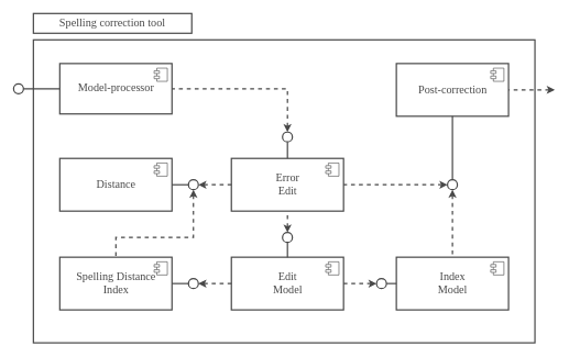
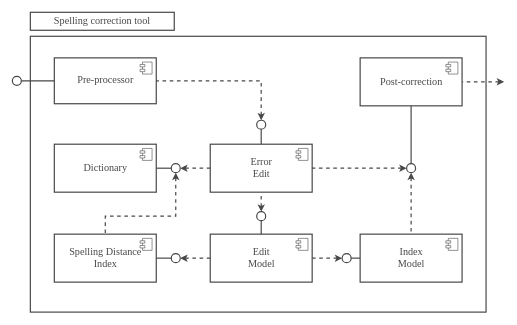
  <mxCell id="0" />
  <mxCell id="1" parent="0" />
  <mxCell id="2" value="" style="rounded=0;whiteSpace=wrap;html=1;strokeWidth=2;strokeColor=#484848;" parent="1" vertex="1"><mxGeometry x="50" y="60" width="760" height="460" as="geometry" /></mxCell>
  <mxCell id="3" value="&lt;font color=&quot;#484848&quot; face=&quot;montserrat semibold&quot;&gt;&lt;span style=&quot;font-size: 17px&quot;&gt;Post-correction&lt;/span&gt;&lt;/font&gt;" style="html=1;dropTarget=0;strokeWidth=2;strokeColor=#484848;" parent="1" vertex="1"><mxGeometry x="600" y="96" width="170" height="80" as="geometry" /></mxCell>
  <mxCell id="4" value="" style="shape=module;jettyWidth=8;jettyHeight=4;strokeColor=#484848;" parent="3" vertex="1"><mxGeometry x="1" width="20" height="20" relative="1" as="geometry"><mxPoint x="-27" y="7" as="offset" /></mxGeometry></mxCell>
  <mxCell id="5" value="&lt;font style=&quot;font-size: 17px&quot;&gt;&lt;span style=&quot;color: rgb(72 , 72 , 72) ; font-family: &amp;#34;montserrat semibold&amp;#34;&quot;&gt;Edit&lt;br&gt;&lt;/span&gt;&lt;span style=&quot;color: rgb(72 , 72 , 72) ; font-family: &amp;#34;montserrat semibold&amp;#34;&quot;&gt;Model&lt;/span&gt;&lt;/font&gt;" style="html=1;dropTarget=0;strokeWidth=2;strokeColor=#484848;" parent="1" vertex="1"><mxGeometry x="350" y="390" width="170" height="80" as="geometry" /></mxCell>
  <mxCell id="6" value="" style="shape=module;jettyWidth=8;jettyHeight=4;strokeColor=#484848;" parent="5" vertex="1"><mxGeometry x="1" width="20" height="20" relative="1" as="geometry"><mxPoint x="-27" y="7" as="offset" /></mxGeometry></mxCell>
  <mxCell id="7" value="&lt;font color=&quot;#484848&quot; face=&quot;Montserrat Semibold&quot;&gt;&lt;span style=&quot;font-size: 17px&quot;&gt;Spelling correction tool&lt;/span&gt;&lt;/font&gt;" style="rounded=0;whiteSpace=wrap;html=1;strokeColor=#484848;strokeWidth=2;" parent="1" vertex="1"><mxGeometry x="50" y="20" width="240" height="30" as="geometry" /></mxCell>
- <mxCell id="8" value="&lt;font color=&quot;#484848&quot; face=&quot;montserrat semibold&quot; style=&quot;font-size: 17px&quot;&gt;Model-processor&lt;/font&gt;" style="html=1;dropTarget=0;strokeWidth=2;strokeColor=#484848;" parent="1" vertex="1"><mxGeometry x="90" y="96" width="170" height="76.5" as="geometry" /></mxCell>
+ <mxCell id="8" value="&lt;font color=&quot;#484848&quot; face=&quot;montserrat semibold&quot; style=&quot;font-size: 17px&quot;&gt;Pre-processor&lt;/font&gt;" style="html=1;dropTarget=0;strokeWidth=2;strokeColor=#484848;" parent="1" vertex="1"><mxGeometry x="90" y="96" width="170" height="76.5" as="geometry" /></mxCell>
  <mxCell id="9" value="" style="shape=module;jettyWidth=8;jettyHeight=4;strokeColor=#484848;" parent="8" vertex="1"><mxGeometry x="1" width="20" height="20" relative="1" as="geometry"><mxPoint x="-27" y="7" as="offset" /></mxGeometry></mxCell>
  <mxCell id="10" value="&lt;font color=&quot;#484848&quot; face=&quot;montserrat semibold&quot; style=&quot;font-size: 17px&quot;&gt;Index&lt;br&gt;Model&lt;/font&gt;" style="html=1;dropTarget=0;strokeWidth=2;strokeColor=#484848;" parent="1" vertex="1"><mxGeometry x="600" y="390" width="170" height="80" as="geometry" /></mxCell>
  <mxCell id="11" value="" style="shape=module;jettyWidth=8;jettyHeight=4;strokeColor=#484848;" parent="10" vertex="1"><mxGeometry x="1" width="20" height="20" relative="1" as="geometry"><mxPoint x="-27" y="7" as="offset" /></mxGeometry></mxCell>
  <mxCell id="12" value="" style="ellipse;whiteSpace=wrap;html=1;aspect=fixed;strokeColor=#484848;strokeWidth=2;" parent="1" vertex="1"><mxGeometry x="20" y="126.75" width="15" height="15" as="geometry" /></mxCell>
  <mxCell id="13" style="edgeStyle=orthogonalEdgeStyle;rounded=0;orthogonalLoop=1;jettySize=auto;html=1;startArrow=none;startFill=0;endArrow=none;endFill=0;strokeColor=#484848;strokeWidth=2;exitX=1;exitY=0.5;exitDx=0;exitDy=0;entryX=0;entryY=0.5;entryDx=0;entryDy=0;" parent="1" source="12" target="8" edge="1"><mxGeometry relative="1" as="geometry"><mxPoint x="-10" y="90" as="sourcePoint" /><mxPoint x="-190" y="-100" as="targetPoint" /><Array as="points"><mxPoint x="80" y="134" /><mxPoint x="80" y="134" /></Array></mxGeometry></mxCell>
  <mxCell id="14" value="" style="ellipse;whiteSpace=wrap;html=1;aspect=fixed;strokeColor=#484848;strokeWidth=2;" parent="1" vertex="1"><mxGeometry x="427.5" y="352.5" width="15" height="15" as="geometry" /></mxCell>
  <mxCell id="15" value="" style="ellipse;whiteSpace=wrap;html=1;aspect=fixed;strokeColor=#484848;strokeWidth=2;" parent="1" vertex="1"><mxGeometry x="570" y="422.5" width="15" height="15" as="geometry" /></mxCell>
  <mxCell id="16" style="edgeStyle=orthogonalEdgeStyle;rounded=0;orthogonalLoop=1;jettySize=auto;html=1;startArrow=none;startFill=0;endArrow=none;endFill=0;strokeColor=#484848;strokeWidth=2;exitX=0.5;exitY=1;exitDx=0;exitDy=0;entryX=0.5;entryY=0;entryDx=0;entryDy=0;" parent="1" source="14" target="5" edge="1"><mxGeometry relative="1" as="geometry"><mxPoint x="290" y="179.71" as="sourcePoint" /><mxPoint x="355" y="179.71" as="targetPoint" /><Array as="points"><mxPoint x="435" y="380" /><mxPoint x="435" y="380" /></Array></mxGeometry></mxCell>
  <mxCell id="17" style="edgeStyle=orthogonalEdgeStyle;rounded=0;orthogonalLoop=1;jettySize=auto;html=1;startArrow=none;startFill=0;endArrow=none;endFill=0;strokeColor=#484848;strokeWidth=2;exitX=1;exitY=0.5;exitDx=0;exitDy=0;entryX=0;entryY=0.5;entryDx=0;entryDy=0;" parent="1" source="15" target="10" edge="1"><mxGeometry relative="1" as="geometry"><mxPoint x="312.5" y="153.5" as="sourcePoint" /><mxPoint x="312.5" y="210" as="targetPoint" /><Array as="points"><mxPoint x="585" y="430" /><mxPoint x="585" y="430" /></Array></mxGeometry></mxCell>
  <mxCell id="18" value="" style="ellipse;whiteSpace=wrap;html=1;aspect=fixed;strokeColor=#484848;strokeWidth=2;" parent="1" vertex="1"><mxGeometry x="677.5" y="272.5" width="15" height="15" as="geometry" /></mxCell>
  <mxCell id="19" style="edgeStyle=orthogonalEdgeStyle;rounded=0;orthogonalLoop=1;jettySize=auto;html=1;startArrow=none;startFill=0;endArrow=none;endFill=0;strokeColor=#484848;strokeWidth=2;entryX=0.5;entryY=1;entryDx=0;entryDy=0;exitX=0.5;exitY=0;exitDx=0;exitDy=0;" parent="1" source="18" target="3" edge="1"><mxGeometry relative="1" as="geometry"><mxPoint x="418" y="290" as="sourcePoint" /><mxPoint x="312.5" y="230" as="targetPoint" /><Array as="points"><mxPoint x="685" y="220" /><mxPoint x="685" y="220" /></Array></mxGeometry></mxCell>
  <mxCell id="20" style="edgeStyle=orthogonalEdgeStyle;rounded=0;orthogonalLoop=1;jettySize=auto;html=1;endArrow=none;endFill=0;strokeWidth=2;strokeColor=#484848;dashed=1;startArrow=classic;startFill=1;entryX=1;entryY=0.5;entryDx=0;entryDy=0;exitX=0.5;exitY=0;exitDx=0;exitDy=0;" parent="1" source="24" target="8" edge="1"><mxGeometry relative="1" as="geometry"><mxPoint x="330" y="20" as="sourcePoint" /><mxPoint x="362.5" y="19.907" as="targetPoint" /><Array as="points" /></mxGeometry></mxCell>
  <mxCell id="21" style="edgeStyle=orthogonalEdgeStyle;rounded=0;orthogonalLoop=1;jettySize=auto;html=1;endArrow=none;endFill=0;strokeWidth=2;strokeColor=#484848;dashed=1;startArrow=classic;startFill=1;entryX=0.5;entryY=0;entryDx=0;entryDy=0;exitX=0.5;exitY=1;exitDx=0;exitDy=0;" parent="1" source="18" target="10" edge="1"><mxGeometry relative="1" as="geometry"><mxPoint x="635" y="154.75" as="sourcePoint" /><mxPoint x="600" y="153" as="targetPoint" /><Array as="points"><mxPoint x="685" y="300" /><mxPoint x="685" y="300" /></Array></mxGeometry></mxCell>
  <mxCell id="22" style="edgeStyle=orthogonalEdgeStyle;rounded=0;orthogonalLoop=1;jettySize=auto;html=1;endArrow=none;endFill=0;strokeWidth=2;strokeColor=#484848;dashed=1;startArrow=classic;startFill=1;entryX=1;entryY=0.5;entryDx=0;entryDy=0;" parent="1" target="3" edge="1"><mxGeometry relative="1" as="geometry"><mxPoint x="840" y="136" as="sourcePoint" /><mxPoint x="610" y="146" as="targetPoint" /><Array as="points"><mxPoint x="800" y="136" /><mxPoint x="800" y="136" /></Array></mxGeometry></mxCell>
  <mxCell id="23" style="edgeStyle=orthogonalEdgeStyle;rounded=0;orthogonalLoop=1;jettySize=auto;html=1;startArrow=none;startFill=0;endArrow=none;endFill=0;strokeColor=#484848;strokeWidth=2;exitX=0.5;exitY=1;exitDx=0;exitDy=0;entryX=0.5;entryY=0;entryDx=0;entryDy=0;" parent="1" source="24" target="25" edge="1"><mxGeometry relative="1" as="geometry"><mxPoint x="185" y="235" as="sourcePoint" /><mxPoint x="180" y="370" as="targetPoint" /><Array as="points"><mxPoint x="435" y="230" /><mxPoint x="435" y="230" /></Array></mxGeometry></mxCell>
  <mxCell id="24" value="" style="ellipse;whiteSpace=wrap;html=1;aspect=fixed;strokeColor=#484848;strokeWidth=2;" parent="1" vertex="1"><mxGeometry x="427.5" y="200" width="15" height="15" as="geometry" /></mxCell>
  <mxCell id="25" value="&lt;font style=&quot;font-size: 17px&quot;&gt;&lt;span style=&quot;color: rgb(72 , 72 , 72) ; font-family: &amp;#34;montserrat semibold&amp;#34;&quot;&gt;Error&lt;br&gt;&lt;/span&gt;&lt;font color=&quot;#484848&quot; face=&quot;montserrat semibold&quot;&gt;Edit&lt;/font&gt;&lt;br&gt;&lt;/font&gt;" style="html=1;dropTarget=0;strokeWidth=2;strokeColor=#484848;" parent="1" vertex="1"><mxGeometry x="350" y="240" width="170" height="80" as="geometry" /></mxCell>
  <mxCell id="26" value="" style="shape=module;jettyWidth=8;jettyHeight=4;strokeColor=#484848;" parent="25" vertex="1"><mxGeometry x="1" width="20" height="20" relative="1" as="geometry"><mxPoint x="-27" y="7" as="offset" /></mxGeometry></mxCell>
  <mxCell id="27" value="" style="edgeStyle=orthogonalEdgeStyle;rounded=0;orthogonalLoop=1;jettySize=auto;html=1;endArrow=none;endFill=0;strokeWidth=2;strokeColor=#484848;dashed=1;startArrow=classic;startFill=1;entryX=1;entryY=0.5;entryDx=0;entryDy=0;exitX=0;exitY=0.5;exitDx=0;exitDy=0;" parent="1" source="15" target="5" edge="1"><mxGeometry relative="1" as="geometry"><mxPoint x="387.5" y="143.5" as="sourcePoint" /><mxPoint x="212.5" y="360" as="targetPoint" /><Array as="points"><mxPoint x="530" y="430" /><mxPoint x="530" y="430" /></Array></mxGeometry></mxCell>
  <mxCell id="28" style="edgeStyle=orthogonalEdgeStyle;rounded=0;orthogonalLoop=1;jettySize=auto;html=1;endArrow=none;endFill=0;strokeWidth=2;strokeColor=#484848;dashed=1;startArrow=classic;startFill=1;entryX=0.5;entryY=1;entryDx=0;entryDy=0;exitX=0.5;exitY=0;exitDx=0;exitDy=0;" parent="1" source="14" target="25" edge="1"><mxGeometry relative="1" as="geometry"><mxPoint x="185" y="220" as="sourcePoint" /><mxPoint x="185" y="182.5" as="targetPoint" /><Array as="points"><mxPoint x="435" y="340" /><mxPoint x="435" y="340" /></Array></mxGeometry></mxCell>
- <mxCell id="29" value="&lt;font color=&quot;#484848&quot; face=&quot;montserrat semibold&quot;&gt;&lt;span style=&quot;font-size: 17px&quot;&gt;Distance&lt;/span&gt;&lt;/font&gt;" style="html=1;dropTarget=0;strokeWidth=2;strokeColor=#484848;" vertex="1" parent="1"><mxGeometry x="90" y="240" width="170" height="80" as="geometry" /></mxCell>
+ <mxCell id="29" value="&lt;font color=&quot;#484848&quot; face=&quot;montserrat semibold&quot;&gt;&lt;span style=&quot;font-size: 17px&quot;&gt;Dictionary&lt;/span&gt;&lt;/font&gt;" style="html=1;dropTarget=0;strokeWidth=2;strokeColor=#484848;" vertex="1" parent="1"><mxGeometry x="90" y="240" width="170" height="80" as="geometry" /></mxCell>
  <mxCell id="30" value="" style="shape=module;jettyWidth=8;jettyHeight=4;strokeColor=#484848;" vertex="1" parent="29"><mxGeometry x="1" width="20" height="20" relative="1" as="geometry"><mxPoint x="-27" y="7" as="offset" /></mxGeometry></mxCell>
  <mxCell id="31" value="&lt;font color=&quot;#484848&quot; face=&quot;montserrat semibold&quot;&gt;&lt;span style=&quot;font-size: 17px&quot;&gt;Spelling Distance &lt;br&gt;Index&lt;br&gt;&lt;/span&gt;&lt;/font&gt;" style="html=1;dropTarget=0;strokeWidth=2;strokeColor=#484848;" vertex="1" parent="1"><mxGeometry x="90" y="390" width="170" height="80" as="geometry" /></mxCell>
  <mxCell id="32" value="" style="shape=module;jettyWidth=8;jettyHeight=4;strokeColor=#484848;" vertex="1" parent="31"><mxGeometry x="1" width="20" height="20" relative="1" as="geometry"><mxPoint x="-27" y="7" as="offset" /></mxGeometry></mxCell>
  <mxCell id="33" value="" style="ellipse;whiteSpace=wrap;html=1;aspect=fixed;strokeColor=#484848;strokeWidth=2;" vertex="1" parent="1"><mxGeometry x="285" y="272.5" width="15" height="15" as="geometry" /></mxCell>
  <mxCell id="34" style="edgeStyle=orthogonalEdgeStyle;rounded=0;orthogonalLoop=1;jettySize=auto;html=1;startArrow=none;startFill=0;endArrow=none;endFill=0;strokeColor=#484848;strokeWidth=2;entryX=1;entryY=0.5;entryDx=0;entryDy=0;exitX=0;exitY=0.5;exitDx=0;exitDy=0;" edge="1" parent="1" source="33" target="29"><mxGeometry relative="1" as="geometry"><mxPoint x="428" y="282.5" as="sourcePoint" /><mxPoint x="705" y="200" as="targetPoint" /><Array as="points" /></mxGeometry></mxCell>
  <mxCell id="35" style="edgeStyle=orthogonalEdgeStyle;rounded=0;orthogonalLoop=1;jettySize=auto;html=1;endArrow=none;endFill=0;strokeWidth=2;strokeColor=#484848;dashed=1;startArrow=classic;startFill=1;entryX=0;entryY=0.5;entryDx=0;entryDy=0;exitX=1;exitY=0.5;exitDx=0;exitDy=0;" edge="1" parent="1" source="33" target="25"><mxGeometry relative="1" as="geometry"><mxPoint x="420.5" y="290" as="sourcePoint" /><mxPoint x="270" y="290" as="targetPoint" /><Array as="points"><mxPoint x="340" y="280" /><mxPoint x="340" y="280" /></Array></mxGeometry></mxCell>
  <mxCell id="36" value="" style="ellipse;whiteSpace=wrap;html=1;aspect=fixed;strokeColor=#484848;strokeWidth=2;" vertex="1" parent="1"><mxGeometry x="285" y="422.5" width="15" height="15" as="geometry" /></mxCell>
  <mxCell id="37" style="edgeStyle=orthogonalEdgeStyle;rounded=0;orthogonalLoop=1;jettySize=auto;html=1;startArrow=none;startFill=0;endArrow=none;endFill=0;strokeColor=#484848;strokeWidth=2;entryX=0;entryY=0.5;entryDx=0;entryDy=0;exitX=1;exitY=0.5;exitDx=0;exitDy=0;" edge="1" parent="1" source="31" target="36"><mxGeometry relative="1" as="geometry"><mxPoint x="395" y="240" as="sourcePoint" /><mxPoint x="395" y="210" as="targetPoint" /><Array as="points"><mxPoint x="280" y="430" /><mxPoint x="280" y="430" /></Array></mxGeometry></mxCell>
  <mxCell id="38" value="" style="edgeStyle=orthogonalEdgeStyle;rounded=0;orthogonalLoop=1;jettySize=auto;html=1;endArrow=none;endFill=0;strokeWidth=2;strokeColor=#484848;dashed=1;startArrow=classic;startFill=1;entryX=0;entryY=0.5;entryDx=0;entryDy=0;exitX=1;exitY=0.5;exitDx=0;exitDy=0;" edge="1" parent="1" source="36" target="5"><mxGeometry relative="1" as="geometry"><mxPoint x="420.5" y="440" as="sourcePoint" /><mxPoint x="270" y="440" as="targetPoint" /><Array as="points"><mxPoint x="310" y="430" /><mxPoint x="310" y="430" /></Array></mxGeometry></mxCell>
  <mxCell id="39" style="edgeStyle=orthogonalEdgeStyle;rounded=0;orthogonalLoop=1;jettySize=auto;html=1;endArrow=none;endFill=0;strokeWidth=2;strokeColor=#484848;dashed=1;startArrow=classic;startFill=1;entryX=1;entryY=0.5;entryDx=0;entryDy=0;exitX=0;exitY=0.5;exitDx=0;exitDy=0;" edge="1" parent="1" source="18" target="25"><mxGeometry relative="1" as="geometry"><mxPoint x="705" y="297.5" as="sourcePoint" /><mxPoint x="705" y="400" as="targetPoint" /><Array as="points" /></mxGeometry></mxCell>
  <mxCell id="40" value="" style="edgeStyle=orthogonalEdgeStyle;rounded=0;orthogonalLoop=1;jettySize=auto;html=1;endArrow=none;endFill=0;strokeWidth=2;strokeColor=#484848;dashed=1;startArrow=classic;startFill=1;entryX=0.5;entryY=0;entryDx=0;entryDy=0;exitX=0.5;exitY=1;exitDx=0;exitDy=0;" edge="1" parent="1" source="33" target="31"><mxGeometry relative="1" as="geometry"><mxPoint x="310" y="440" as="sourcePoint" /><mxPoint x="360" y="440" as="targetPoint" /><Array as="points"><mxPoint x="293" y="360" /><mxPoint x="175" y="360" /></Array></mxGeometry></mxCell>
